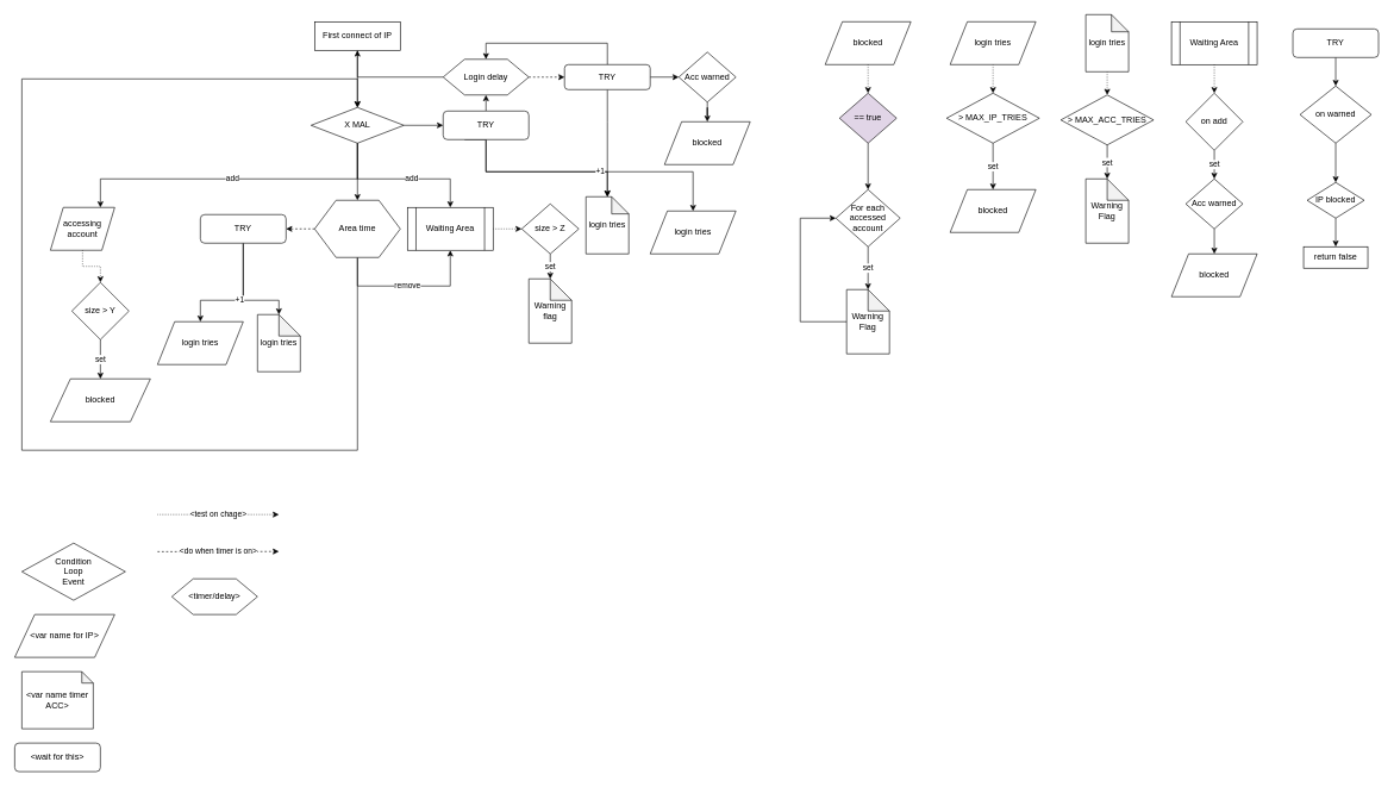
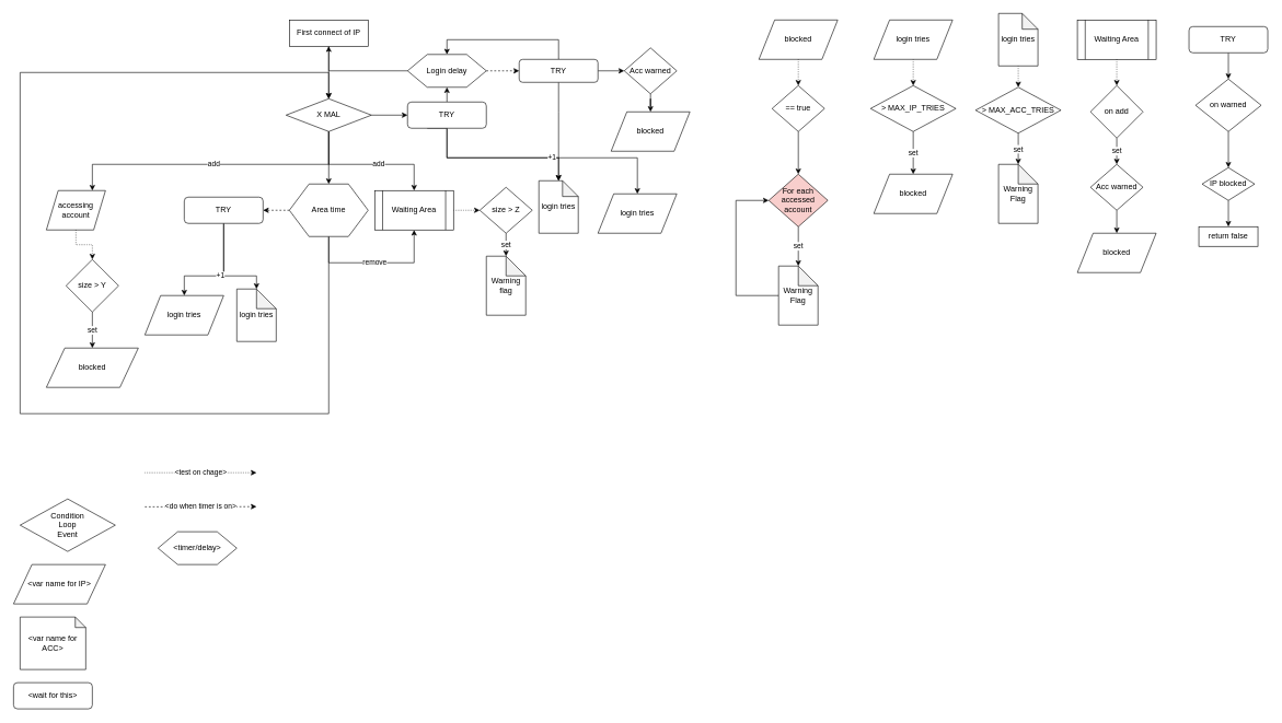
  <mxCell id="0" />
  <mxCell id="1" parent="0" />
  <mxCell id="2" style="edgeStyle=orthogonalEdgeStyle;rounded=0;orthogonalLoop=1;jettySize=auto;html=1;exitX=0.5;exitY=1;exitDx=0;exitDy=0;entryX=0.5;entryY=0;entryDx=0;entryDy=0;" edge="1" parent="1" source="3"><mxGeometry relative="1" as="geometry"><mxPoint x="500" y="150" as="targetPoint" /></mxGeometry></mxCell>
  <mxCell id="3" value="First connect of IP" style="rounded=0;whiteSpace=wrap;html=1;" vertex="1" parent="1"><mxGeometry x="440" y="30" width="120" height="40" as="geometry" /></mxCell>
  <mxCell id="4" style="edgeStyle=orthogonalEdgeStyle;rounded=0;orthogonalLoop=1;jettySize=auto;html=1;exitX=1;exitY=0.5;exitDx=0;exitDy=0;" edge="1" parent="1" source="7" target="11"><mxGeometry relative="1" as="geometry" /></mxCell>
  <mxCell id="5" value="add" style="edgeStyle=orthogonalEdgeStyle;rounded=0;orthogonalLoop=1;jettySize=auto;html=1;exitX=0.5;exitY=1;exitDx=0;exitDy=0;entryX=0.5;entryY=0;entryDx=0;entryDy=0;" edge="1" parent="1" source="7" target="21"><mxGeometry x="0.143" relative="1" as="geometry"><mxPoint x="500" y="240" as="targetPoint" /><Array as="points"><mxPoint x="500" y="250" /><mxPoint x="630" y="250" /></Array><mxPoint as="offset" /></mxGeometry></mxCell>
  <mxCell id="6" value="add" style="edgeStyle=orthogonalEdgeStyle;rounded=0;orthogonalLoop=1;jettySize=auto;html=1;exitX=0.5;exitY=1;exitDx=0;exitDy=0;" edge="1" parent="1" source="7" target="36"><mxGeometry relative="1" as="geometry"><Array as="points"><mxPoint x="500" y="250" /><mxPoint x="140" y="250" /></Array></mxGeometry></mxCell>
  <mxCell id="7" value="X MAL" style="rhombus;whiteSpace=wrap;html=1;" vertex="1" parent="1"><mxGeometry x="435" y="150" width="130" height="50" as="geometry" /></mxCell>
  <mxCell id="8" value="" style="edgeStyle=orthogonalEdgeStyle;rounded=0;orthogonalLoop=1;jettySize=auto;html=1;exitX=0.25;exitY=1;exitDx=0;exitDy=0;entryX=0;entryY=0;entryDx=30;entryDy=0;entryPerimeter=0;" edge="1" parent="1" source="11" target="22"><mxGeometry relative="1" as="geometry"><Array as="points"><mxPoint x="680" y="195" /><mxPoint x="680" y="240" /><mxPoint x="850" y="240" /></Array></mxGeometry></mxCell>
  <mxCell id="9" value="+1" style="edgeStyle=orthogonalEdgeStyle;rounded=0;orthogonalLoop=1;jettySize=auto;html=1;exitX=0.5;exitY=1;exitDx=0;exitDy=0;entryX=0.5;entryY=0;entryDx=0;entryDy=0;" edge="1" parent="1" source="11" target="34"><mxGeometry x="0.051" relative="1" as="geometry"><Array as="points"><mxPoint x="680" y="240" /><mxPoint x="970" y="240" /></Array><mxPoint as="offset" /></mxGeometry></mxCell>
  <mxCell id="10" style="edgeStyle=orthogonalEdgeStyle;rounded=0;orthogonalLoop=1;jettySize=auto;html=1;exitX=0.5;exitY=0;exitDx=0;exitDy=0;entryX=0.5;entryY=1;entryDx=0;entryDy=0;" edge="1" parent="1" source="11" target="14"><mxGeometry relative="1" as="geometry" /></mxCell>
  <mxCell id="11" value="TRY" style="rounded=1;whiteSpace=wrap;html=1;" vertex="1" parent="1"><mxGeometry x="620" y="155" width="120" height="40" as="geometry" /></mxCell>
  <mxCell id="12" style="edgeStyle=orthogonalEdgeStyle;rounded=0;orthogonalLoop=1;jettySize=auto;html=1;exitX=1;exitY=0.5;exitDx=0;exitDy=0;entryX=0;entryY=0.5;entryDx=0;entryDy=0;dashed=1;" edge="1" parent="1" source="14" target="26"><mxGeometry relative="1" as="geometry" /></mxCell>
  <mxCell id="13" style="edgeStyle=orthogonalEdgeStyle;rounded=0;orthogonalLoop=1;jettySize=auto;html=1;exitX=0;exitY=0.5;exitDx=0;exitDy=0;" edge="1" parent="1" source="14" target="3"><mxGeometry relative="1" as="geometry" /></mxCell>
  <mxCell id="14" value="Login delay" style="shape=hexagon;perimeter=hexagonPerimeter2;whiteSpace=wrap;html=1;" vertex="1" parent="1"><mxGeometry x="620" y="82.5" width="120" height="50" as="geometry" /></mxCell>
  <mxCell id="15" style="edgeStyle=orthogonalEdgeStyle;rounded=0;orthogonalLoop=1;jettySize=auto;html=1;exitX=0.5;exitY=1;exitDx=0;exitDy=0;entryX=0.5;entryY=0;entryDx=0;entryDy=0;" edge="1" parent="1" source="7" target="19"><mxGeometry relative="1" as="geometry"><mxPoint x="500" y="300" as="sourcePoint" /></mxGeometry></mxCell>
  <mxCell id="16" style="edgeStyle=orthogonalEdgeStyle;rounded=0;orthogonalLoop=1;jettySize=auto;html=1;exitX=0.5;exitY=1;exitDx=0;exitDy=0;entryX=0.5;entryY=0;entryDx=0;entryDy=0;" edge="1" parent="1" source="19" target="7"><mxGeometry relative="1" as="geometry"><mxPoint x="500" y="460" as="targetPoint" /><Array as="points"><mxPoint x="500" y="630" /><mxPoint x="30" y="630" /><mxPoint x="30" y="110" /><mxPoint x="500" y="110" /></Array></mxGeometry></mxCell>
  <mxCell id="17" value="remove" style="edgeStyle=orthogonalEdgeStyle;rounded=0;orthogonalLoop=1;jettySize=auto;html=1;exitX=0.5;exitY=1;exitDx=0;exitDy=0;entryX=0.5;entryY=1;entryDx=0;entryDy=0;" edge="1" parent="1" source="19" target="21"><mxGeometry relative="1" as="geometry"><mxPoint x="660" y="370" as="targetPoint" /><Array as="points"><mxPoint x="500" y="400" /><mxPoint x="630" y="400" /></Array></mxGeometry></mxCell>
  <mxCell id="18" style="edgeStyle=orthogonalEdgeStyle;rounded=0;orthogonalLoop=1;jettySize=auto;html=1;exitX=0;exitY=0.5;exitDx=0;exitDy=0;entryX=1;entryY=0.5;entryDx=0;entryDy=0;dashed=1;" edge="1" parent="1" source="19" target="33"><mxGeometry relative="1" as="geometry" /></mxCell>
  <mxCell id="19" value="Area time" style="shape=hexagon;perimeter=hexagonPerimeter2;whiteSpace=wrap;html=1;" vertex="1" parent="1"><mxGeometry x="440" y="280" width="120" height="80" as="geometry" /></mxCell>
  <mxCell id="20" style="edgeStyle=orthogonalEdgeStyle;rounded=0;orthogonalLoop=1;jettySize=auto;html=1;exitX=1;exitY=0.5;exitDx=0;exitDy=0;entryX=0;entryY=0.5;entryDx=0;entryDy=0;dashed=1;dashPattern=1 2;" edge="1" parent="1" source="21" target="28"><mxGeometry relative="1" as="geometry" /></mxCell>
  <mxCell id="21" value="Waiting Area" style="shape=process;whiteSpace=wrap;html=1;backgroundOutline=1;" vertex="1" parent="1"><mxGeometry x="570" y="290" width="120" height="60" as="geometry" /></mxCell>
  <mxCell id="22" value="login tries" style="shape=note;whiteSpace=wrap;html=1;backgroundOutline=1;darkOpacity=0.05;size=24;" vertex="1" parent="1"><mxGeometry x="820" y="275" width="60" height="80" as="geometry" /></mxCell>
  <mxCell id="23" style="edgeStyle=orthogonalEdgeStyle;rounded=0;orthogonalLoop=1;jettySize=auto;html=1;exitX=0.5;exitY=0;exitDx=0;exitDy=0;entryX=0.5;entryY=0;entryDx=0;entryDy=0;" edge="1" parent="1" source="26" target="14"><mxGeometry relative="1" as="geometry"><Array as="points"><mxPoint x="850" y="60" /><mxPoint x="680" y="60" /></Array></mxGeometry></mxCell>
  <mxCell id="24" style="edgeStyle=orthogonalEdgeStyle;rounded=0;orthogonalLoop=1;jettySize=auto;html=1;exitX=0.5;exitY=1;exitDx=0;exitDy=0;" edge="1" parent="1" source="26" target="22"><mxGeometry relative="1" as="geometry"><mxPoint x="850" y="240" as="targetPoint" /><Array as="points"><mxPoint x="850" y="170" /><mxPoint x="850" y="170" /></Array></mxGeometry></mxCell>
  <mxCell id="25" style="edgeStyle=orthogonalEdgeStyle;rounded=0;orthogonalLoop=1;jettySize=auto;html=1;exitX=1;exitY=0.5;exitDx=0;exitDy=0;entryX=0;entryY=0.5;entryDx=0;entryDy=0;" edge="1" parent="1" source="26" target="66"><mxGeometry relative="1" as="geometry" /></mxCell>
  <mxCell id="26" value="TRY" style="rounded=1;whiteSpace=wrap;html=1;" vertex="1" parent="1"><mxGeometry x="790" y="90" width="120" height="35" as="geometry" /></mxCell>
  <mxCell id="27" value="set" style="edgeStyle=orthogonalEdgeStyle;rounded=0;orthogonalLoop=1;jettySize=auto;html=1;exitX=0.5;exitY=1;exitDx=0;exitDy=0;entryX=0.5;entryY=0;entryDx=0;entryDy=0;entryPerimeter=0;" edge="1" parent="1" source="28" target="29"><mxGeometry relative="1" as="geometry" /></mxCell>
  <mxCell id="28" value="size &amp;gt; Z" style="rhombus;whiteSpace=wrap;html=1;" vertex="1" parent="1"><mxGeometry x="730" y="285" width="80" height="70" as="geometry" /></mxCell>
  <mxCell id="29" value="Warning&lt;br&gt;flag" style="shape=note;whiteSpace=wrap;html=1;backgroundOutline=1;darkOpacity=0.05;" vertex="1" parent="1"><mxGeometry x="740" y="390" width="60" height="90" as="geometry" /></mxCell>
  <mxCell id="30" value="login tries" style="shape=note;whiteSpace=wrap;html=1;backgroundOutline=1;darkOpacity=0.05;" vertex="1" parent="1"><mxGeometry x="360" y="440" width="60" height="80" as="geometry" /></mxCell>
  <mxCell id="31" style="edgeStyle=orthogonalEdgeStyle;rounded=0;orthogonalLoop=1;jettySize=auto;html=1;exitX=0.5;exitY=1;exitDx=0;exitDy=0;entryX=0;entryY=0;entryDx=30;entryDy=0;entryPerimeter=0;" edge="1" parent="1" source="33" target="30"><mxGeometry relative="1" as="geometry"><Array as="points"><mxPoint x="340" y="420" /><mxPoint x="390" y="420" /></Array></mxGeometry></mxCell>
  <mxCell id="32" value="+1" style="edgeStyle=orthogonalEdgeStyle;rounded=0;orthogonalLoop=1;jettySize=auto;html=1;exitX=0.5;exitY=1;exitDx=0;exitDy=0;" edge="1" parent="1" source="33" target="35"><mxGeometry relative="1" as="geometry"><Array as="points"><mxPoint x="340" y="420" /><mxPoint x="280" y="420" /></Array></mxGeometry></mxCell>
  <mxCell id="33" value="TRY" style="rounded=1;whiteSpace=wrap;html=1;" vertex="1" parent="1"><mxGeometry x="280" y="300" width="120" height="40" as="geometry" /></mxCell>
  <mxCell id="34" value="login tries" style="shape=parallelogram;perimeter=parallelogramPerimeter;whiteSpace=wrap;html=1;" vertex="1" parent="1"><mxGeometry x="910" y="295" width="120" height="60" as="geometry" /></mxCell>
  <mxCell id="35" value="login tries" style="shape=parallelogram;perimeter=parallelogramPerimeter;whiteSpace=wrap;html=1;" vertex="1" parent="1"><mxGeometry x="220" y="450" width="120" height="60" as="geometry" /></mxCell>
  <mxCell id="36" value="accessing account" style="shape=parallelogram;perimeter=parallelogramPerimeter;whiteSpace=wrap;html=1;" vertex="1" parent="1"><mxGeometry x="70" y="290" width="90" height="60" as="geometry" /></mxCell>
  <mxCell id="37" style="edgeStyle=orthogonalEdgeStyle;rounded=0;orthogonalLoop=1;jettySize=auto;html=1;exitX=0.5;exitY=1;exitDx=0;exitDy=0;dashed=1;dashPattern=1 2;entryX=0.5;entryY=0;entryDx=0;entryDy=0;" edge="1" parent="1" source="36" target="39"><mxGeometry relative="1" as="geometry"><mxPoint x="700" y="330" as="sourcePoint" /><mxPoint x="30" y="470" as="targetPoint" /></mxGeometry></mxCell>
  <mxCell id="38" value="set" style="edgeStyle=orthogonalEdgeStyle;rounded=0;orthogonalLoop=1;jettySize=auto;html=1;exitX=0.5;exitY=1;exitDx=0;exitDy=0;entryX=0.5;entryY=0;entryDx=0;entryDy=0;" edge="1" parent="1" source="39" target="40"><mxGeometry relative="1" as="geometry" /></mxCell>
  <mxCell id="39" value="size &amp;gt; Y" style="rhombus;whiteSpace=wrap;html=1;" vertex="1" parent="1"><mxGeometry x="100" y="395" width="80" height="80" as="geometry" /></mxCell>
  <mxCell id="40" value="blocked" style="shape=parallelogram;perimeter=parallelogramPerimeter;whiteSpace=wrap;html=1;" vertex="1" parent="1"><mxGeometry x="70" y="530" width="140" height="60" as="geometry" /></mxCell>
  <mxCell id="41" value="blocked" style="shape=parallelogram;perimeter=parallelogramPerimeter;whiteSpace=wrap;html=1;" vertex="1" parent="1"><mxGeometry x="1155.06" y="30" width="120" height="60" as="geometry" /></mxCell>
  <mxCell id="42" style="edgeStyle=orthogonalEdgeStyle;rounded=0;orthogonalLoop=1;jettySize=auto;html=1;exitX=0;exitY=0.5;exitDx=0;exitDy=0;exitPerimeter=0;entryX=0;entryY=0.5;entryDx=0;entryDy=0;" edge="1" parent="1" source="43" target="45"><mxGeometry relative="1" as="geometry"><Array as="points"><mxPoint x="1120.06" y="450" /><mxPoint x="1120.06" y="305" /></Array></mxGeometry></mxCell>
  <mxCell id="43" value="Warning Flag" style="shape=note;whiteSpace=wrap;html=1;backgroundOutline=1;darkOpacity=0.05;" vertex="1" parent="1"><mxGeometry x="1185.06" y="405" width="60" height="90" as="geometry" /></mxCell>
  <mxCell id="44" value="set" style="edgeStyle=orthogonalEdgeStyle;rounded=0;orthogonalLoop=1;jettySize=auto;html=1;exitX=0.5;exitY=1;exitDx=0;exitDy=0;entryX=0;entryY=0;entryDx=30;entryDy=0;entryPerimeter=0;" edge="1" parent="1" source="45" target="43"><mxGeometry relative="1" as="geometry" /></mxCell>
- <mxCell id="45" value="For each accessed account" style="rhombus;whiteSpace=wrap;html=1;" vertex="1" parent="1"><mxGeometry x="1170.06" y="265" width="90" height="80" as="geometry" /></mxCell>
+ <mxCell id="45" value="For each accessed account" style="rhombus;whiteSpace=wrap;html=1;fillColor=#f8cecc;" vertex="1" parent="1"><mxGeometry x="1170.06" y="265" width="90" height="80" as="geometry" /></mxCell>
  <mxCell id="46" style="edgeStyle=orthogonalEdgeStyle;rounded=0;orthogonalLoop=1;jettySize=auto;html=1;exitX=0.5;exitY=1;exitDx=0;exitDy=0;dashed=1;dashPattern=1 2;" edge="1" parent="1" target="48" source="41"><mxGeometry relative="1" as="geometry"><mxPoint x="1280.06" y="115" as="sourcePoint" /></mxGeometry></mxCell>
  <mxCell id="47" style="edgeStyle=orthogonalEdgeStyle;rounded=0;orthogonalLoop=1;jettySize=auto;html=1;exitX=0.5;exitY=1;exitDx=0;exitDy=0;entryX=0.5;entryY=0;entryDx=0;entryDy=0;" edge="1" parent="1" source="48" target="45"><mxGeometry relative="1" as="geometry" /></mxCell>
- <mxCell id="48" value="== true" style="rhombus;whiteSpace=wrap;html=1;fillColor=#e1d5e7;" vertex="1" parent="1"><mxGeometry x="1175.06" y="130" width="80" height="70" as="geometry" /></mxCell>
+ <mxCell id="48" value="== true" style="rhombus;whiteSpace=wrap;html=1;" vertex="1" parent="1"><mxGeometry x="1175.06" y="130" width="80" height="70" as="geometry" /></mxCell>
  <mxCell id="49" style="edgeStyle=orthogonalEdgeStyle;rounded=0;orthogonalLoop=1;jettySize=auto;html=1;exitX=0.5;exitY=1;exitDx=0;exitDy=0;entryX=0.5;entryY=0;entryDx=0;entryDy=0;dashed=1;dashPattern=1 2;" edge="1" parent="1" source="50" target="52"><mxGeometry relative="1" as="geometry" /></mxCell>
  <mxCell id="50" value="login tries" style="shape=parallelogram;perimeter=parallelogramPerimeter;whiteSpace=wrap;html=1;" vertex="1" parent="1"><mxGeometry x="1330.06" y="30" width="120" height="60" as="geometry" /></mxCell>
  <mxCell id="51" value="set" style="edgeStyle=orthogonalEdgeStyle;rounded=0;orthogonalLoop=1;jettySize=auto;html=1;exitX=0.5;exitY=1;exitDx=0;exitDy=0;" edge="1" parent="1" source="52" target="53"><mxGeometry relative="1" as="geometry" /></mxCell>
  <mxCell id="52" value="&amp;gt; MAX_IP_TRIES" style="rhombus;whiteSpace=wrap;html=1;" vertex="1" parent="1"><mxGeometry x="1325.06" y="130" width="130" height="70" as="geometry" /></mxCell>
  <mxCell id="53" value="blocked" style="shape=parallelogram;perimeter=parallelogramPerimeter;whiteSpace=wrap;html=1;" vertex="1" parent="1"><mxGeometry x="1330.06" y="265" width="120" height="60" as="geometry" /></mxCell>
  <mxCell id="54" style="edgeStyle=orthogonalEdgeStyle;rounded=0;orthogonalLoop=1;jettySize=auto;html=1;exitX=0.5;exitY=1;exitDx=0;exitDy=0;exitPerimeter=0;entryX=0.5;entryY=0;entryDx=0;entryDy=0;dashed=1;dashPattern=1 2;" edge="1" parent="1" source="55" target="57"><mxGeometry relative="1" as="geometry" /></mxCell>
  <mxCell id="55" value="login tries" style="shape=note;whiteSpace=wrap;html=1;backgroundOutline=1;darkOpacity=0.05;size=24;" vertex="1" parent="1"><mxGeometry x="1520" y="20" width="60" height="80" as="geometry" /></mxCell>
  <mxCell id="56" value="set" style="edgeStyle=orthogonalEdgeStyle;rounded=0;orthogonalLoop=1;jettySize=auto;html=1;exitX=0.5;exitY=1;exitDx=0;exitDy=0;entryX=0;entryY=0;entryDx=30;entryDy=0;entryPerimeter=0;" edge="1" parent="1" source="57" target="58"><mxGeometry relative="1" as="geometry" /></mxCell>
  <mxCell id="57" value="&amp;gt; MAX_ACC_TRIES" style="rhombus;whiteSpace=wrap;html=1;" vertex="1" parent="1"><mxGeometry x="1485" y="132.5" width="130" height="70" as="geometry" /></mxCell>
  <mxCell id="58" value="Warning Flag" style="shape=note;whiteSpace=wrap;html=1;backgroundOutline=1;darkOpacity=0.05;" vertex="1" parent="1"><mxGeometry x="1520" y="250" width="60" height="90" as="geometry" /></mxCell>
  <mxCell id="59" value="Waiting Area" style="shape=process;whiteSpace=wrap;html=1;backgroundOutline=1;" vertex="1" parent="1"><mxGeometry x="1640" y="30" width="120" height="60" as="geometry" /></mxCell>
  <mxCell id="60" value="set" style="edgeStyle=orthogonalEdgeStyle;rounded=0;orthogonalLoop=1;jettySize=auto;html=1;exitX=0.5;exitY=1;exitDx=0;exitDy=0;entryX=0;entryY=0;entryDx=30;entryDy=0;entryPerimeter=0;" edge="1" parent="1" source="61"><mxGeometry relative="1" as="geometry"><mxPoint x="1700" y="250" as="targetPoint" /></mxGeometry></mxCell>
  <mxCell id="61" value="on add" style="rhombus;whiteSpace=wrap;html=1;" vertex="1" parent="1"><mxGeometry x="1660" y="130" width="80" height="80" as="geometry" /></mxCell>
  <mxCell id="62" style="edgeStyle=orthogonalEdgeStyle;rounded=0;orthogonalLoop=1;jettySize=auto;html=1;exitX=0.5;exitY=1;exitDx=0;exitDy=0;entryX=0.5;entryY=0;entryDx=0;entryDy=0;dashed=1;dashPattern=1 2;" edge="1" parent="1" source="59" target="61"><mxGeometry relative="1" as="geometry"><mxPoint x="1560" y="110" as="sourcePoint" /><mxPoint x="1560" y="142.5" as="targetPoint" /></mxGeometry></mxCell>
  <mxCell id="63" value="blocked" style="shape=parallelogram;perimeter=parallelogramPerimeter;whiteSpace=wrap;html=1;" vertex="1" parent="1"><mxGeometry x="1640" y="355" width="120" height="60" as="geometry" /></mxCell>
  <mxCell id="64" value="blocked" style="shape=parallelogram;perimeter=parallelogramPerimeter;whiteSpace=wrap;html=1;" vertex="1" parent="1"><mxGeometry x="930" y="170" width="120" height="60" as="geometry" /></mxCell>
  <mxCell id="65" style="edgeStyle=orthogonalEdgeStyle;rounded=0;orthogonalLoop=1;jettySize=auto;html=1;exitX=0.5;exitY=1;exitDx=0;exitDy=0;" edge="1" parent="1" source="66" target="64"><mxGeometry relative="1" as="geometry" /></mxCell>
  <mxCell id="66" value="Acc warned" style="rhombus;whiteSpace=wrap;html=1;" vertex="1" parent="1"><mxGeometry x="950" y="72.5" width="80" height="70" as="geometry" /></mxCell>
  <mxCell id="67" style="edgeStyle=orthogonalEdgeStyle;rounded=0;orthogonalLoop=1;jettySize=auto;html=1;exitX=0.5;exitY=1;exitDx=0;exitDy=0;entryX=0.5;entryY=0;entryDx=0;entryDy=0;" edge="1" parent="1" source="68" target="70"><mxGeometry relative="1" as="geometry" /></mxCell>
  <mxCell id="68" value="TRY" style="rounded=1;whiteSpace=wrap;html=1;" vertex="1" parent="1"><mxGeometry x="1810" y="40" width="120" height="40" as="geometry" /></mxCell>
  <mxCell id="69" style="edgeStyle=orthogonalEdgeStyle;rounded=0;orthogonalLoop=1;jettySize=auto;html=1;exitX=0.5;exitY=1;exitDx=0;exitDy=0;entryX=0.5;entryY=0;entryDx=0;entryDy=0;" edge="1" parent="1" source="70" target="72"><mxGeometry relative="1" as="geometry" /></mxCell>
  <mxCell id="70" value="on warned" style="rhombus;whiteSpace=wrap;html=1;" vertex="1" parent="1"><mxGeometry x="1820" y="120" width="100" height="80" as="geometry" /></mxCell>
  <mxCell id="71" style="edgeStyle=orthogonalEdgeStyle;rounded=0;orthogonalLoop=1;jettySize=auto;html=1;exitX=0.5;exitY=1;exitDx=0;exitDy=0;entryX=0.5;entryY=0;entryDx=0;entryDy=0;" edge="1" parent="1" source="72" target="73"><mxGeometry relative="1" as="geometry" /></mxCell>
  <mxCell id="72" value="IP blocked" style="rhombus;whiteSpace=wrap;html=1;" vertex="1" parent="1"><mxGeometry x="1830" y="255" width="80" height="50" as="geometry" /></mxCell>
  <mxCell id="73" value="return false" style="rounded=0;whiteSpace=wrap;html=1;" vertex="1" parent="1"><mxGeometry x="1825" y="345" width="90" height="30" as="geometry" /></mxCell>
  <mxCell id="74" style="edgeStyle=orthogonalEdgeStyle;rounded=0;orthogonalLoop=1;jettySize=auto;html=1;exitX=0.5;exitY=1;exitDx=0;exitDy=0;entryX=0.5;entryY=0;entryDx=0;entryDy=0;" edge="1" parent="1" source="75" target="63"><mxGeometry relative="1" as="geometry" /></mxCell>
  <mxCell id="75" value="Acc warned" style="rhombus;whiteSpace=wrap;html=1;" vertex="1" parent="1"><mxGeometry x="1660" y="250" width="80" height="70" as="geometry" /></mxCell>
  <mxCell id="76" value="Condition&lt;br&gt;Loop&lt;br&gt;Event" style="rhombus;whiteSpace=wrap;html=1;" vertex="1" parent="1"><mxGeometry x="30" y="760" width="145" height="80" as="geometry" /></mxCell>
  <mxCell id="77" value="&amp;lt;var name for IP&amp;gt;" style="shape=parallelogram;perimeter=parallelogramPerimeter;whiteSpace=wrap;html=1;" vertex="1" parent="1"><mxGeometry x="20" y="860" width="140" height="60" as="geometry" /></mxCell>
- <mxCell id="78" value="&amp;lt;var name timer ACC&amp;gt;" style="shape=note;whiteSpace=wrap;html=1;backgroundOutline=1;darkOpacity=0.05;size=16;" vertex="1" parent="1"><mxGeometry x="30" y="940" width="100" height="80" as="geometry" /></mxCell>
+ <mxCell id="78" value="&amp;lt;var name for ACC&amp;gt;" style="shape=note;whiteSpace=wrap;html=1;backgroundOutline=1;darkOpacity=0.05;size=16;" vertex="1" parent="1"><mxGeometry x="30" y="940" width="100" height="80" as="geometry" /></mxCell>
  <mxCell id="79" value="&amp;lt;wait for this&amp;gt;" style="rounded=1;whiteSpace=wrap;html=1;" vertex="1" parent="1"><mxGeometry x="20" y="1040" width="120" height="40" as="geometry" /></mxCell>
  <mxCell id="80" value="&amp;lt;test on chage&amp;gt;" style="edgeStyle=orthogonalEdgeStyle;rounded=0;orthogonalLoop=1;jettySize=auto;html=1;dashed=1;dashPattern=1 2;" edge="1" parent="1"><mxGeometry relative="1" as="geometry"><mxPoint x="220" y="720" as="sourcePoint" /><mxPoint x="390" y="720" as="targetPoint" /></mxGeometry></mxCell>
  <mxCell id="81" value="&amp;lt;do when timer is on&amp;gt;" style="edgeStyle=orthogonalEdgeStyle;rounded=0;orthogonalLoop=1;jettySize=auto;html=1;dashed=1;" edge="1" parent="1"><mxGeometry relative="1" as="geometry"><mxPoint x="220" y="772" as="sourcePoint" /><mxPoint x="390" y="771.667" as="targetPoint" /><Array as="points"><mxPoint x="340" y="772" /><mxPoint x="340" y="772" /></Array></mxGeometry></mxCell>
  <mxCell id="82" value="&amp;lt;timer/delay&amp;gt;" style="shape=hexagon;perimeter=hexagonPerimeter2;whiteSpace=wrap;html=1;" vertex="1" parent="1"><mxGeometry x="240" y="810" width="120" height="50" as="geometry" /></mxCell>
